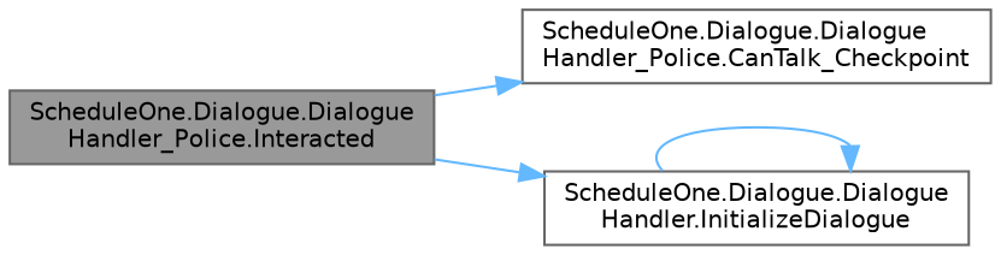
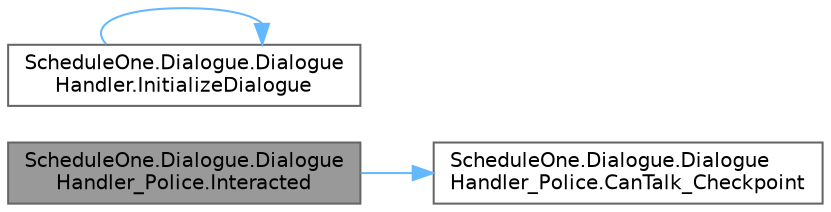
  digraph {
    rankdir=LR
    node [color=grey40 fillcolor=white fontname=Helvetica fontsize=10 shape=box style=filled]
    edge [color=steelblue1 fontname=Helvetica fontsize=10 labelfontname=Helvetica labelfontsize=10 style=solid]
    n1 [color=gray40 fillcolor=grey60 fontcolor=black height=0.2 label="ScheduleOne.Dialogue.Dialogue\lHandler_Police.Interacted" width=0.4]
    n2 [height=0.2 label="ScheduleOne.Dialogue.Dialogue\lHandler_Police.CanTalk_Checkpoint" width=0.4]
    n3 [height=0.2 label="ScheduleOne.Dialogue.Dialogue\lHandler.InitializeDialogue" width=0.4]
    n1 -> n2
-   n1 -> n3
    n3 -> n3
  }
